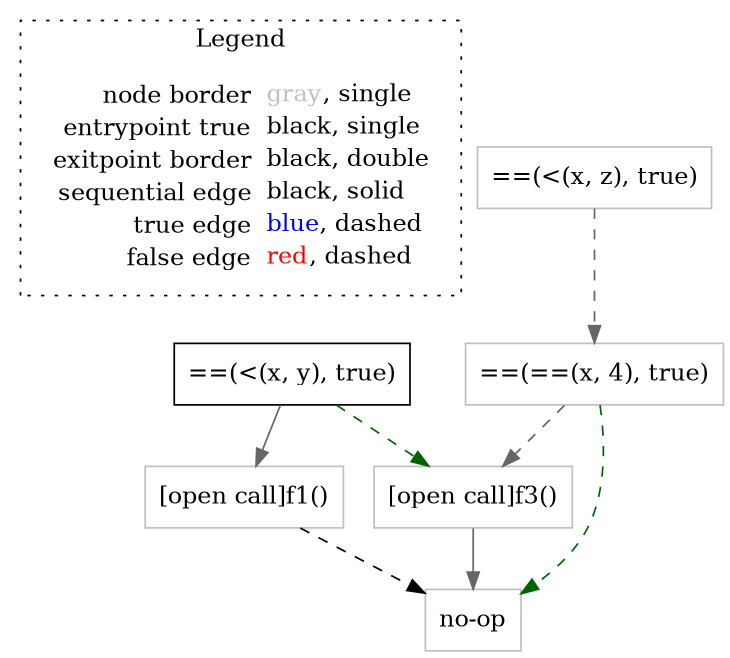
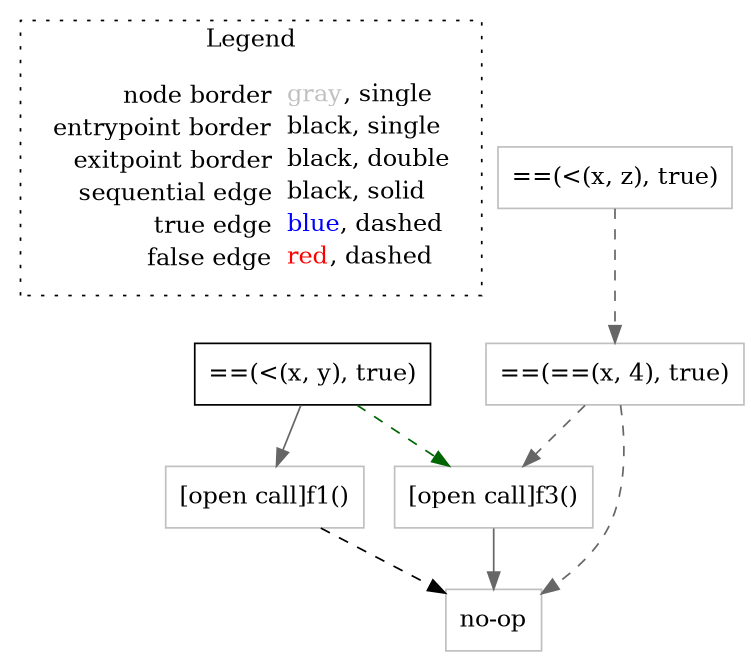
  digraph {
    node [shape=rect color=gray]
    edge [color=gray40 style=dashed]
-   n1 [label=<<table border="0" cellpadding="2" cellspacing="0" cellborder="0"><tr><td align="right">node border&nbsp;</td><td align="left"><font color="gray">gray</font>, single</td></tr><tr><td align="right">entrypoint true&nbsp;</td><td align="left"><font color="black">black</font>, single</td></tr><tr><td align="right">exitpoint border&nbsp;</td><td align="left"><font color="black">black</font>, double</td></tr><tr><td align="right">sequential edge&nbsp;</td><td align="left"><font color="black">black</font>, solid</td></tr><tr><td align="right">true edge&nbsp;</td><td align="left"><font color="blue">blue</font>, dashed</td></tr><tr><td align="right">false edge&nbsp;</td><td align="left"><font color="red">red</font>, dashed</td></tr></table>> shape=plaintext color=""]
+   n1 [label=<<table border="0" cellpadding="2" cellspacing="0" cellborder="0"><tr><td align="right">node border&nbsp;</td><td align="left"><font color="gray">gray</font>, single</td></tr><tr><td align="right">entrypoint border&nbsp;</td><td align="left"><font color="black">black</font>, single</td></tr><tr><td align="right">exitpoint border&nbsp;</td><td align="left"><font color="black">black</font>, double</td></tr><tr><td align="right">sequential edge&nbsp;</td><td align="left"><font color="black">black</font>, solid</td></tr><tr><td align="right">true edge&nbsp;</td><td align="left"><font color="blue">blue</font>, dashed</td></tr><tr><td align="right">false edge&nbsp;</td><td align="left"><font color="red">red</font>, dashed</td></tr></table>> shape=plaintext color=""]
    n2 [color=black label=<==(&lt;(x, y), true)>]
    n3 [label=<[open call]f1()>]
    n4 [label=<[open call]f3()>]
    n5 [label=<==(&lt;(x, z), true)>]
    n6 [label=<==(==(x, 4), true)>]
    n7 [label=<no-op>]
    subgraph cluster_1 {
      label=Legend
      style=dotted
      n1
    }
    n2 -> n3 [style=solid]
    n2 -> n4 [color=darkgreen]
    n3 -> n7 [color=black]
    n4 -> n7 [style=""]
    n5 -> n6
    n6 -> n4
-   n6 -> n7 [color=darkgreen]
+   n6 -> n7
  }
